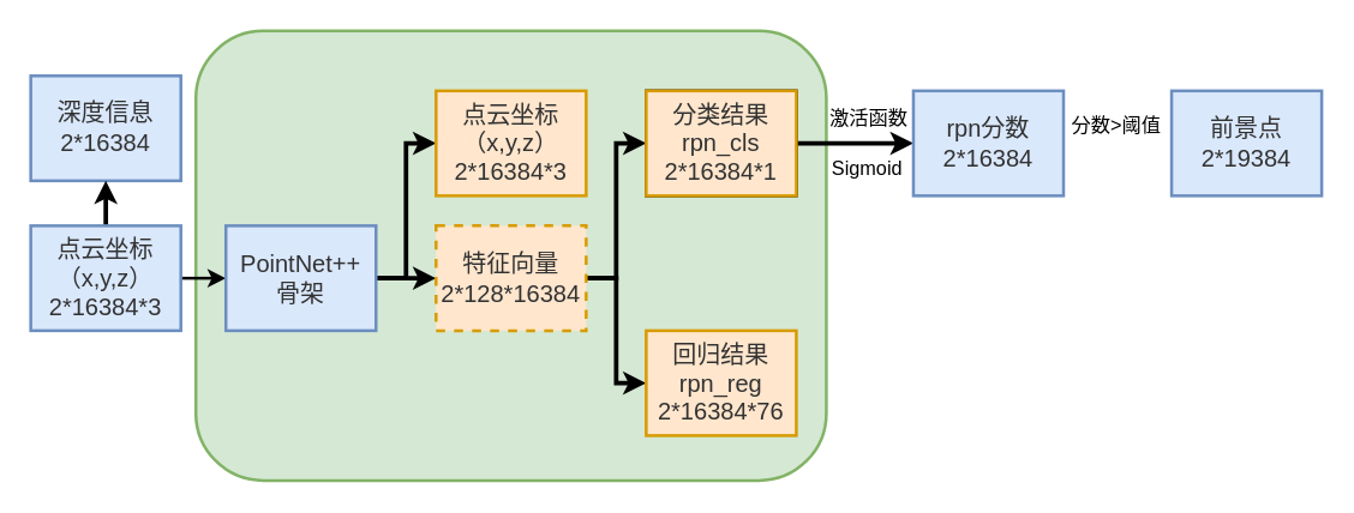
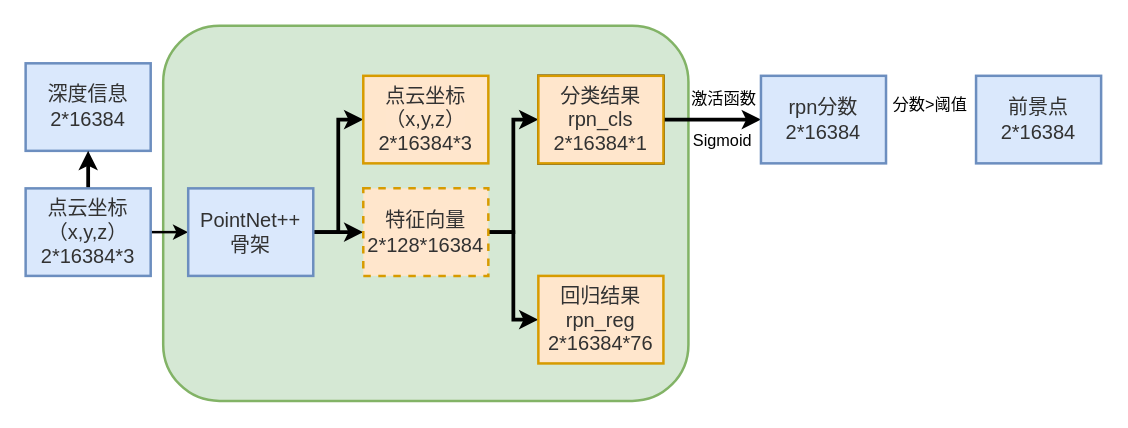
  <mxCell id="0" />
  <mxCell id="1" parent="0" />
  <mxCell id="2" value="" style="rounded=1;whiteSpace=wrap;html=1;strokeWidth=2;fontSize=13;fillColor=#d5e8d4;strokeColor=#82b366;" vertex="1" parent="1"><mxGeometry x="130" y="20" width="420" height="300" as="geometry" /></mxCell>
  <mxCell id="3" value="&lt;span style=&quot;color: rgb(50 , 50 , 50) ; font-size: 16px ; background-color: rgba(255 , 255 , 255 , 0.01)&quot;&gt;深度信息&lt;/span&gt;&lt;div style=&quot;resize: none ; outline: none ; font-size: 16px ; color: rgb(50 , 50 , 50)&quot;&gt;2*16384&lt;/div&gt;" style="rounded=0;whiteSpace=wrap;html=1;strokeWidth=2;fillColor=#dae8fc;strokeColor=#6c8ebf;" parent="1" vertex="1"><mxGeometry x="20" y="50" width="100" height="70" as="geometry" /></mxCell>
  <mxCell id="4" style="edgeStyle=orthogonalEdgeStyle;rounded=0;orthogonalLoop=1;jettySize=auto;html=1;exitX=1;exitY=0.5;exitDx=0;exitDy=0;entryX=0;entryY=0.5;entryDx=0;entryDy=0;strokeWidth=2;" parent="1" source="6" target="9" edge="1"><mxGeometry relative="1" as="geometry" /></mxCell>
  <mxCell id="5" style="edgeStyle=orthogonalEdgeStyle;rounded=0;orthogonalLoop=1;jettySize=auto;html=1;exitX=0.5;exitY=0;exitDx=0;exitDy=0;strokeWidth=3;" parent="1" source="6" target="3" edge="1"><mxGeometry relative="1" as="geometry" /></mxCell>
  <mxCell id="6" value="&lt;span style=&quot;color: rgb(50 , 50 , 50) ; font-size: 16px ; background-color: rgba(255 , 255 , 255 , 0.01)&quot;&gt;点云坐标（x,y,z）&lt;/span&gt;&lt;div style=&quot;resize: none ; outline: none ; font-size: 16px ; color: rgb(50 , 50 , 50)&quot;&gt;2*16384*3&lt;/div&gt;" style="rounded=0;whiteSpace=wrap;html=1;strokeWidth=2;fillColor=#dae8fc;strokeColor=#6c8ebf;" parent="1" vertex="1"><mxGeometry x="20" y="150" width="100" height="70" as="geometry" /></mxCell>
  <mxCell id="7" style="edgeStyle=orthogonalEdgeStyle;rounded=0;orthogonalLoop=1;jettySize=auto;html=1;exitX=1;exitY=0.5;exitDx=0;exitDy=0;entryX=0;entryY=0.5;entryDx=0;entryDy=0;strokeWidth=3;" parent="1" source="9" target="12" edge="1"><mxGeometry relative="1" as="geometry" /></mxCell>
  <mxCell id="8" style="edgeStyle=orthogonalEdgeStyle;rounded=0;orthogonalLoop=1;jettySize=auto;html=1;entryX=0;entryY=0.5;entryDx=0;entryDy=0;strokeWidth=3;" parent="1" source="9" target="13" edge="1"><mxGeometry relative="1" as="geometry" /></mxCell>
  <mxCell id="9" value="&lt;span style=&quot;color: rgb(50 , 50 , 50) ; font-size: 16px ; background-color: rgba(255 , 255 , 255 , 0.01)&quot;&gt;PointNet++&lt;/span&gt;&lt;div style=&quot;resize: none ; outline: none ; font-size: 16px ; color: rgb(50 , 50 , 50)&quot;&gt;骨架&lt;/div&gt;" style="rounded=0;whiteSpace=wrap;html=1;strokeWidth=2;fillColor=#dae8fc;strokeColor=#6c8ebf;" parent="1" vertex="1"><mxGeometry x="150" y="150" width="100" height="70" as="geometry" /></mxCell>
  <mxCell id="10" style="edgeStyle=orthogonalEdgeStyle;rounded=0;orthogonalLoop=1;jettySize=auto;html=1;exitX=1;exitY=0.5;exitDx=0;exitDy=0;entryX=0;entryY=0.5;entryDx=0;entryDy=0;strokeWidth=3;" parent="1" source="12" target="16" edge="1"><mxGeometry relative="1" as="geometry" /></mxCell>
  <mxCell id="11" style="edgeStyle=orthogonalEdgeStyle;rounded=0;orthogonalLoop=1;jettySize=auto;html=1;exitX=1;exitY=0.5;exitDx=0;exitDy=0;strokeWidth=3;" parent="1" source="12" target="14" edge="1"><mxGeometry relative="1" as="geometry" /></mxCell>
  <mxCell id="12" value="&lt;span style=&quot;color: rgb(50 , 50 , 50) ; font-size: 16px ; background-color: rgba(255 , 255 , 255 , 0.01)&quot;&gt;特征向量2*128*16384&lt;/span&gt;" style="rounded=0;whiteSpace=wrap;html=1;strokeWidth=2;fillColor=#ffe6cc;strokeColor=#d79b00;dashed=1;" parent="1" vertex="1"><mxGeometry x="290" y="150" width="100" height="70" as="geometry" /></mxCell>
  <mxCell id="13" value="&lt;span style=&quot;color: rgb(50 , 50 , 50) ; font-size: 16px ; background-color: rgba(255 , 255 , 255 , 0.01)&quot;&gt;点云坐标&lt;/span&gt;&lt;br style=&quot;color: rgb(50 , 50 , 50) ; font-size: 16px&quot;&gt;&lt;div style=&quot;resize: none ; outline: none ; font-size: 16px ; color: rgb(50 , 50 , 50)&quot;&gt;&lt;/div&gt;&lt;span style=&quot;color: rgb(50 , 50 , 50) ; font-size: 16px ; background-color: rgba(255 , 255 , 255 , 0.01)&quot;&gt;（x,y,z）&lt;/span&gt;&lt;br style=&quot;color: rgb(50 , 50 , 50) ; font-size: 16px&quot;&gt;&lt;div style=&quot;resize: none ; outline: none ; font-size: 16px ; color: rgb(50 , 50 , 50)&quot;&gt;&lt;/div&gt;&lt;span style=&quot;color: rgb(50 , 50 , 50) ; font-size: 16px ; background-color: rgba(255 , 255 , 255 , 0.01)&quot;&gt;2*16384*3&lt;/span&gt;" style="rounded=0;whiteSpace=wrap;html=1;strokeWidth=2;fillColor=#ffe6cc;strokeColor=#d79b00;" parent="1" vertex="1"><mxGeometry x="290" y="60" width="100" height="70" as="geometry" /></mxCell>
  <mxCell id="14" value="&lt;span style=&quot;color: rgb(50 , 50 , 50) ; font-size: 16px ; background-color: rgba(255 , 255 , 255 , 0.01)&quot;&gt;回归结果&lt;/span&gt;&lt;br style=&quot;color: rgb(50 , 50 , 50) ; font-size: 16px&quot;&gt;&lt;div style=&quot;resize: none ; outline: none ; font-size: 16px ; color: rgb(50 , 50 , 50)&quot;&gt;&lt;/div&gt;&lt;span style=&quot;color: rgb(50 , 50 , 50) ; font-size: 16px ; background-color: rgba(255 , 255 , 255 , 0.01)&quot;&gt;rpn_reg&lt;/span&gt;&lt;div style=&quot;resize: none ; outline: none ; font-size: 16px ; color: rgb(50 , 50 , 50)&quot;&gt;2*16384*76&lt;/div&gt;" style="rounded=0;whiteSpace=wrap;html=1;strokeWidth=2;fillColor=#ffe6cc;strokeColor=#d79b00;" parent="1" vertex="1"><mxGeometry x="430" y="220" width="100" height="70" as="geometry" /></mxCell>
  <mxCell id="15" style="edgeStyle=orthogonalEdgeStyle;rounded=0;orthogonalLoop=1;jettySize=auto;html=1;exitX=1;exitY=0.5;exitDx=0;exitDy=0;entryX=0;entryY=0.5;entryDx=0;entryDy=0;strokeWidth=3;" parent="1" source="16" target="17" edge="1"><mxGeometry relative="1" as="geometry" /></mxCell>
  <mxCell id="16" value="&lt;span style=&quot;color: rgb(50 , 50 , 50) ; font-size: 16px ; background-color: rgba(255 , 255 , 255 , 0.01)&quot;&gt;分类结果&lt;/span&gt;&lt;br style=&quot;color: rgb(50 , 50 , 50) ; font-size: 16px&quot;&gt;&lt;div style=&quot;resize: none ; outline: none ; font-size: 16px ; color: rgb(50 , 50 , 50)&quot;&gt;&lt;/div&gt;&lt;span style=&quot;color: rgb(50 , 50 , 50) ; font-size: 16px ; background-color: rgba(255 , 255 , 255 , 0.01)&quot;&gt;rpn_cls&lt;/span&gt;&lt;div style=&quot;resize: none ; outline: none ; font-size: 16px ; color: rgb(50 , 50 , 50)&quot;&gt;2*16384*1&lt;/div&gt;" style="rounded=0;whiteSpace=wrap;html=1;strokeWidth=2;" parent="1" vertex="1"><mxGeometry x="430" y="60" width="100" height="70" as="geometry" /></mxCell>
  <mxCell id="17" value="&lt;span style=&quot;color: rgb(50 , 50 , 50) ; font-size: 16px ; background-color: rgba(255 , 255 , 255 , 0.01)&quot;&gt;rpn分数&lt;/span&gt;&lt;div style=&quot;resize: none ; outline: none ; font-size: 16px ; color: rgb(50 , 50 , 50)&quot;&gt;2*16384&lt;/div&gt;" style="rounded=0;whiteSpace=wrap;html=1;strokeWidth=2;fillColor=#dae8fc;strokeColor=#6c8ebf;" parent="1" vertex="1"><mxGeometry x="608" y="60" width="100" height="70" as="geometry" /></mxCell>
- <mxCell id="18" value="&lt;span style=&quot;color: rgb(50 , 50 , 50) ; font-size: 16px ; background-color: rgba(255 , 255 , 255 , 0.01)&quot;&gt;前景点&lt;/span&gt;&lt;div style=&quot;resize: none ; outline: none ; font-size: 16px ; color: rgb(50 , 50 , 50)&quot;&gt;2*19384&lt;/div&gt;" style="rounded=0;whiteSpace=wrap;html=1;strokeWidth=2;fillColor=#dae8fc;strokeColor=#6c8ebf;" parent="1" vertex="1"><mxGeometry x="780" y="60" width="100" height="70" as="geometry" /></mxCell>
+ <mxCell id="18" value="&lt;span style=&quot;color: rgb(50 , 50 , 50) ; font-size: 16px ; background-color: rgba(255 , 255 , 255 , 0.01)&quot;&gt;前景点&lt;/span&gt;&lt;div style=&quot;resize: none ; outline: none ; font-size: 16px ; color: rgb(50 , 50 , 50)&quot;&gt;2*16384&lt;/div&gt;" style="rounded=0;whiteSpace=wrap;html=1;strokeWidth=2;fillColor=#dae8fc;strokeColor=#6c8ebf;" parent="1" vertex="1"><mxGeometry x="780" y="60" width="100" height="70" as="geometry" /></mxCell>
  <mxCell id="19" value="Sigmoid" style="text;html=1;align=center;verticalAlign=middle;resizable=0;points=[];autosize=1;fontSize=13;" parent="1" vertex="1"><mxGeometry x="547" y="102" width="60" height="20" as="geometry" /></mxCell>
  <mxCell id="20" value="&lt;font style=&quot;font-size: 13px&quot;&gt;分数&amp;gt;阈值&lt;/font&gt;" style="text;html=1;align=center;verticalAlign=middle;resizable=0;points=[];autosize=1;fontSize=13;" parent="1" vertex="1"><mxGeometry x="703" y="73" width="80" height="20" as="geometry" /></mxCell>
  <mxCell id="21" value="&lt;font style=&quot;font-size: 13px&quot;&gt;激活函数&lt;/font&gt;" style="text;html=1;align=center;verticalAlign=middle;resizable=0;points=[];autosize=1;" parent="1" vertex="1"><mxGeometry x="543" y="68" width="70" height="20" as="geometry" /></mxCell>
  <mxCell id="22" value="&lt;span style=&quot;color: rgb(50 , 50 , 50) ; font-size: 16px ; background-color: rgba(255 , 255 , 255 , 0.01)&quot;&gt;分类结果&lt;/span&gt;&lt;br style=&quot;color: rgb(50 , 50 , 50) ; font-size: 16px&quot;&gt;&lt;div style=&quot;resize: none ; outline: none ; font-size: 16px ; color: rgb(50 , 50 , 50)&quot;&gt;&lt;/div&gt;&lt;span style=&quot;color: rgb(50 , 50 , 50) ; font-size: 16px ; background-color: rgba(255 , 255 , 255 , 0.01)&quot;&gt;rpn_cls&lt;/span&gt;&lt;div style=&quot;resize: none ; outline: none ; font-size: 16px ; color: rgb(50 , 50 , 50)&quot;&gt;2*16384*1&lt;/div&gt;" style="rounded=0;whiteSpace=wrap;html=1;strokeWidth=2;fillColor=#ffe6cc;strokeColor=#d79b00;" vertex="1" parent="1"><mxGeometry x="430" y="60" width="100" height="70" as="geometry" /></mxCell>
